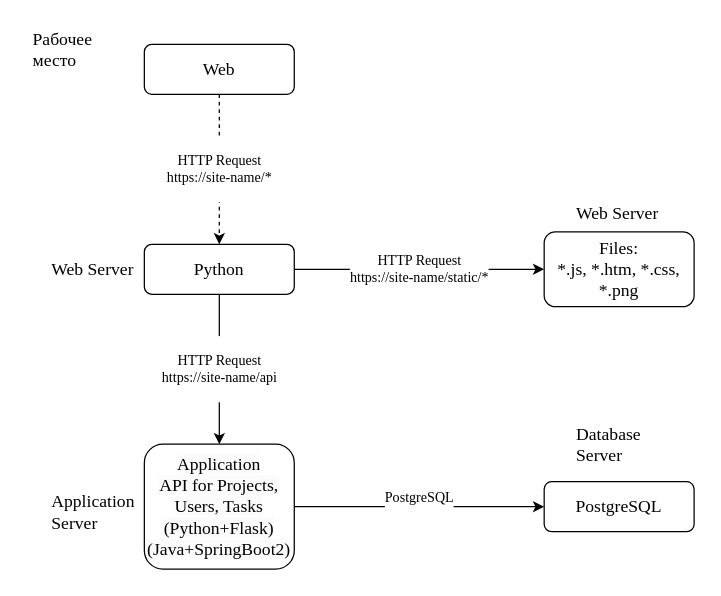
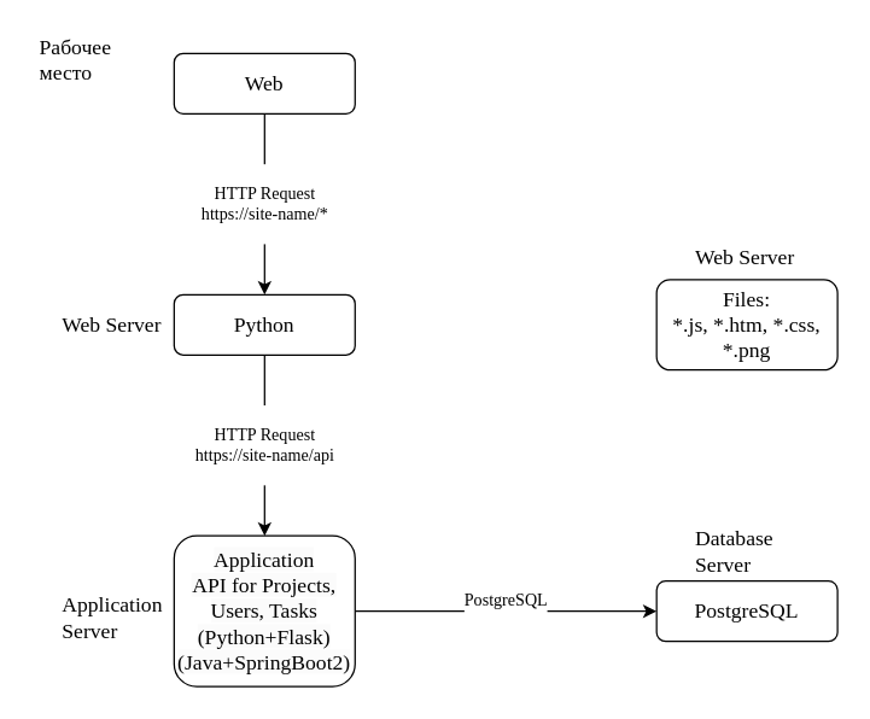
  <mxCell id="0" />
  <mxCell id="1" parent="0" />
- <mxCell id="2" value="&lt;br&gt;&lt;span style=&quot;font-family: Calibri; font-size: 11.29px; font-style: normal; font-variant-ligatures: normal; font-variant-caps: normal; font-weight: 400; letter-spacing: normal; orphans: 2; text-align: center; text-indent: 0px; text-transform: none; widows: 2; word-spacing: 0px; -webkit-text-stroke-width: 0px; white-space: nowrap; background-color: rgb(255, 255, 255); text-decoration-thickness: initial; text-decoration-style: initial; text-decoration-color: initial; float: none; display: inline !important;&quot;&gt;HTTP Request&lt;/span&gt;&lt;br style=&quot;forced-color-adjust: none; font-family: Calibri; font-size: 11.29px; font-style: normal; font-variant-ligatures: normal; font-variant-caps: normal; font-weight: 400; letter-spacing: normal; orphans: 2; text-align: center; text-indent: 0px; text-transform: none; widows: 2; word-spacing: 0px; -webkit-text-stroke-width: 0px; white-space: nowrap; background-color: rgb(255, 255, 255); text-decoration-thickness: initial; text-decoration-style: initial; text-decoration-color: initial;&quot;&gt;&lt;span style=&quot;font-family: Calibri; font-size: 11.29px; font-style: normal; font-variant-ligatures: normal; font-variant-caps: normal; font-weight: 400; letter-spacing: normal; orphans: 2; text-align: center; text-indent: 0px; text-transform: none; widows: 2; word-spacing: 0px; -webkit-text-stroke-width: 0px; white-space: nowrap; background-color: rgb(255, 255, 255); text-decoration-thickness: initial; text-decoration-style: initial; text-decoration-color: initial; float: none; display: inline !important;&quot;&gt;https://site-name/*&lt;/span&gt;&lt;div&gt;&lt;br/&gt;&lt;/div&gt;" style="edgeStyle=orthogonalEdgeStyle;rounded=0;orthogonalLoop=1;jettySize=auto;html=1;entryX=0.5;entryY=0;entryDx=0;entryDy=0;dashed=1;" edge="1" parent="1" source="3" target="6"><mxGeometry relative="1" as="geometry" /></mxCell>
+ <mxCell id="2" value="&lt;br&gt;&lt;span style=&quot;font-family: Calibri; font-size: 11.29px; font-style: normal; font-variant-ligatures: normal; font-variant-caps: normal; font-weight: 400; letter-spacing: normal; orphans: 2; text-align: center; text-indent: 0px; text-transform: none; widows: 2; word-spacing: 0px; -webkit-text-stroke-width: 0px; white-space: nowrap; background-color: rgb(255, 255, 255); text-decoration-thickness: initial; text-decoration-style: initial; text-decoration-color: initial; float: none; display: inline !important;&quot;&gt;HTTP Request&lt;/span&gt;&lt;br style=&quot;forced-color-adjust: none; font-family: Calibri; font-size: 11.29px; font-style: normal; font-variant-ligatures: normal; font-variant-caps: normal; font-weight: 400; letter-spacing: normal; orphans: 2; text-align: center; text-indent: 0px; text-transform: none; widows: 2; word-spacing: 0px; -webkit-text-stroke-width: 0px; white-space: nowrap; background-color: rgb(255, 255, 255); text-decoration-thickness: initial; text-decoration-style: initial; text-decoration-color: initial;&quot;&gt;&lt;span style=&quot;font-family: Calibri; font-size: 11.29px; font-style: normal; font-variant-ligatures: normal; font-variant-caps: normal; font-weight: 400; letter-spacing: normal; orphans: 2; text-align: center; text-indent: 0px; text-transform: none; widows: 2; word-spacing: 0px; -webkit-text-stroke-width: 0px; white-space: nowrap; background-color: rgb(255, 255, 255); text-decoration-thickness: initial; text-decoration-style: initial; text-decoration-color: initial; float: none; display: inline !important;&quot;&gt;https://site-name/*&lt;/span&gt;&lt;div&gt;&lt;br/&gt;&lt;/div&gt;" style="edgeStyle=orthogonalEdgeStyle;rounded=0;orthogonalLoop=1;jettySize=auto;html=1;entryX=0.5;entryY=0;entryDx=0;entryDy=0;" edge="1" parent="1" source="3" target="6"><mxGeometry relative="1" as="geometry" /></mxCell>
  <mxCell id="3" value="&lt;span style=&quot;font-family: Calibri; font-size: 14.11px;&quot;&gt;Web&lt;/span&gt;" style="rounded=1;whiteSpace=wrap;html=1;fontSize=12;glass=0;strokeWidth=1;shadow=0;fontColor=#000000;" vertex="1" parent="1"><mxGeometry x="115" y="35" width="120" height="40" as="geometry" /></mxCell>
  <mxCell id="4" value="&lt;br&gt;&lt;span style=&quot;font-family: Calibri; font-size: 11.29px; font-style: normal; font-variant-ligatures: normal; font-variant-caps: normal; font-weight: 400; letter-spacing: normal; orphans: 2; text-align: center; text-indent: 0px; text-transform: none; widows: 2; word-spacing: 0px; -webkit-text-stroke-width: 0px; white-space: nowrap; background-color: rgb(255, 255, 255); text-decoration-thickness: initial; text-decoration-style: initial; text-decoration-color: initial; float: none; display: inline !important;&quot;&gt;HTTP Request&lt;/span&gt;&lt;br style=&quot;forced-color-adjust: none; font-family: Calibri; font-size: 11.29px; font-style: normal; font-variant-ligatures: normal; font-variant-caps: normal; font-weight: 400; letter-spacing: normal; orphans: 2; text-align: center; text-indent: 0px; text-transform: none; widows: 2; word-spacing: 0px; -webkit-text-stroke-width: 0px; white-space: nowrap; background-color: rgb(255, 255, 255); text-decoration-thickness: initial; text-decoration-style: initial; text-decoration-color: initial;&quot;&gt;&lt;span style=&quot;font-family: Calibri; font-size: 11.29px; font-style: normal; font-variant-ligatures: normal; font-variant-caps: normal; font-weight: 400; letter-spacing: normal; orphans: 2; text-align: center; text-indent: 0px; text-transform: none; widows: 2; word-spacing: 0px; -webkit-text-stroke-width: 0px; white-space: nowrap; background-color: rgb(255, 255, 255); text-decoration-thickness: initial; text-decoration-style: initial; text-decoration-color: initial; float: none; display: inline !important;&quot;&gt;https://site-name/api&lt;/span&gt;&lt;div&gt;&lt;br/&gt;&lt;/div&gt;" style="edgeStyle=orthogonalEdgeStyle;rounded=0;orthogonalLoop=1;jettySize=auto;html=1;entryX=0.5;entryY=0;entryDx=0;entryDy=0;" edge="1" parent="1" source="6" target="8"><mxGeometry relative="1" as="geometry" /></mxCell>
- <mxCell id="5" value="&lt;br&gt;&lt;span style=&quot;font-family: Calibri; font-size: 11.29px; font-style: normal; font-variant-ligatures: normal; font-variant-caps: normal; font-weight: 400; letter-spacing: normal; orphans: 2; text-align: center; text-indent: 0px; text-transform: none; widows: 2; word-spacing: 0px; -webkit-text-stroke-width: 0px; white-space: nowrap; background-color: rgb(255, 255, 255); text-decoration-thickness: initial; text-decoration-style: initial; text-decoration-color: initial; float: none; display: inline !important;&quot;&gt;HTTP Request&lt;/span&gt;&lt;br style=&quot;forced-color-adjust: none; font-family: Calibri; font-size: 11.29px; font-style: normal; font-variant-ligatures: normal; font-variant-caps: normal; font-weight: 400; letter-spacing: normal; orphans: 2; text-align: center; text-indent: 0px; text-transform: none; widows: 2; word-spacing: 0px; -webkit-text-stroke-width: 0px; white-space: nowrap; background-color: rgb(255, 255, 255); text-decoration-thickness: initial; text-decoration-style: initial; text-decoration-color: initial;&quot;&gt;&lt;span style=&quot;font-family: Calibri; font-size: 11.29px; font-style: normal; font-variant-ligatures: normal; font-variant-caps: normal; font-weight: 400; letter-spacing: normal; orphans: 2; text-align: center; text-indent: 0px; text-transform: none; widows: 2; word-spacing: 0px; -webkit-text-stroke-width: 0px; white-space: nowrap; background-color: rgb(255, 255, 255); text-decoration-thickness: initial; text-decoration-style: initial; text-decoration-color: initial; float: none; display: inline !important;&quot;&gt;https://site-name/static/*&lt;/span&gt;&lt;div&gt;&lt;br/&gt;&lt;/div&gt;" style="edgeStyle=orthogonalEdgeStyle;rounded=0;orthogonalLoop=1;jettySize=auto;html=1;entryX=0;entryY=0.5;entryDx=0;entryDy=0;" edge="1" parent="1" source="6" target="10"><mxGeometry relative="1" as="geometry"><mxPoint as="offset" /></mxGeometry></mxCell>
  <mxCell id="6" value="&lt;span style=&quot;font-family: Calibri; font-size: 14.11px;&quot;&gt;Python&lt;/span&gt;" style="rounded=1;whiteSpace=wrap;html=1;fontSize=12;glass=0;strokeWidth=1;shadow=0;fontColor=default;" vertex="1" parent="1"><mxGeometry x="115" y="195" width="120" height="40" as="geometry" /></mxCell>
  <mxCell id="7" value="&#10;&lt;span style=&quot;font-family: Calibri; font-size: 11.29px; font-style: normal; font-variant-ligatures: normal; font-variant-caps: normal; font-weight: 400; letter-spacing: normal; orphans: 2; text-align: center; text-indent: 0px; text-transform: none; widows: 2; word-spacing: 0px; -webkit-text-stroke-width: 0px; white-space: nowrap; background-color: rgb(255, 255, 255); text-decoration-thickness: initial; text-decoration-style: initial; text-decoration-color: initial; float: none; display: inline !important;&quot;&gt;PostgreSQL&lt;/span&gt;&#10;&#10;" style="edgeStyle=orthogonalEdgeStyle;rounded=0;orthogonalLoop=1;jettySize=auto;html=1;fontColor=default;" edge="1" parent="1" source="8" target="9"><mxGeometry relative="1" as="geometry" /></mxCell>
  <mxCell id="8" value="&lt;br&gt;&lt;span style=&quot;font-family: Calibri; font-size: 14.11px; font-style: normal; font-variant-ligatures: normal; font-variant-caps: normal; font-weight: 400; letter-spacing: normal; orphans: 2; text-align: center; text-indent: 0px; text-transform: none; widows: 2; word-spacing: 0px; -webkit-text-stroke-width: 0px; white-space: normal; background-color: rgb(251, 251, 251); text-decoration-thickness: initial; text-decoration-style: initial; text-decoration-color: initial; float: none; display: inline !important;&quot;&gt;Application&lt;/span&gt;&lt;br style=&quot;forced-color-adjust: none; font-family: Calibri; font-size: 14.11px; font-style: normal; font-variant-ligatures: normal; font-variant-caps: normal; font-weight: 400; letter-spacing: normal; orphans: 2; text-align: center; text-indent: 0px; text-transform: none; widows: 2; word-spacing: 0px; -webkit-text-stroke-width: 0px; white-space: normal; background-color: rgb(251, 251, 251); text-decoration-thickness: initial; text-decoration-style: initial; text-decoration-color: initial;&quot;&gt;&lt;span style=&quot;font-family: Calibri; font-size: 14.11px; font-style: normal; font-variant-ligatures: normal; font-variant-caps: normal; font-weight: 400; letter-spacing: normal; orphans: 2; text-align: center; text-indent: 0px; text-transform: none; widows: 2; word-spacing: 0px; -webkit-text-stroke-width: 0px; white-space: normal; background-color: rgb(251, 251, 251); text-decoration-thickness: initial; text-decoration-style: initial; text-decoration-color: initial; float: none; display: inline !important;&quot;&gt;API for Projects, Users, Tasks&lt;/span&gt;&lt;br style=&quot;forced-color-adjust: none; font-family: Calibri; font-size: 14.11px; font-style: normal; font-variant-ligatures: normal; font-variant-caps: normal; font-weight: 400; letter-spacing: normal; orphans: 2; text-align: center; text-indent: 0px; text-transform: none; widows: 2; word-spacing: 0px; -webkit-text-stroke-width: 0px; white-space: normal; background-color: rgb(251, 251, 251); text-decoration-thickness: initial; text-decoration-style: initial; text-decoration-color: initial;&quot;&gt;&lt;span style=&quot;font-family: Calibri; font-size: 14.11px; font-style: normal; font-variant-ligatures: normal; font-variant-caps: normal; font-weight: 400; letter-spacing: normal; orphans: 2; text-align: center; text-indent: 0px; text-transform: none; widows: 2; word-spacing: 0px; -webkit-text-stroke-width: 0px; white-space: normal; background-color: rgb(251, 251, 251); text-decoration-thickness: initial; text-decoration-style: initial; text-decoration-color: initial; float: none; display: inline !important;&quot;&gt;(Python+Flask)&lt;/span&gt;&lt;br style=&quot;forced-color-adjust: none; font-family: Calibri; font-size: 14.11px; font-style: normal; font-variant-ligatures: normal; font-variant-caps: normal; font-weight: 400; letter-spacing: normal; orphans: 2; text-align: center; text-indent: 0px; text-transform: none; widows: 2; word-spacing: 0px; -webkit-text-stroke-width: 0px; white-space: normal; background-color: rgb(251, 251, 251); text-decoration-thickness: initial; text-decoration-style: initial; text-decoration-color: initial;&quot;&gt;&lt;span style=&quot;font-family: Calibri; font-size: 14.11px; font-style: normal; font-variant-ligatures: normal; font-variant-caps: normal; font-weight: 400; letter-spacing: normal; orphans: 2; text-align: center; text-indent: 0px; text-transform: none; widows: 2; word-spacing: 0px; -webkit-text-stroke-width: 0px; white-space: normal; background-color: rgb(251, 251, 251); text-decoration-thickness: initial; text-decoration-style: initial; text-decoration-color: initial; float: none; display: inline !important;&quot;&gt;(Java+SpringBoot2)&lt;/span&gt;&lt;div&gt;&lt;br&gt;&lt;/div&gt;" style="rounded=1;whiteSpace=wrap;html=1;fontSize=12;glass=0;strokeWidth=1;shadow=0;fontColor=default;" vertex="1" parent="1"><mxGeometry x="115" y="355" width="120" height="100" as="geometry" /></mxCell>
  <mxCell id="9" value="&lt;span style=&quot;font-family: Calibri; font-size: 14.11px;&quot;&gt;PostgreSQL&lt;/span&gt;" style="rounded=1;whiteSpace=wrap;html=1;fontSize=12;glass=0;strokeWidth=1;shadow=0;fontColor=default;" vertex="1" parent="1"><mxGeometry x="435" y="385" width="120" height="40" as="geometry" /></mxCell>
  <mxCell id="10" value="&lt;font style=&quot;letter-spacing: 0px; font-size: 14.11px; font-family: Calibri; direction: ltr; line-height: 16.932px; opacity: 1;&quot;&gt;Files&lt;/font&gt;&lt;font style=&quot;letter-spacing: 0px; font-size: 14.11px; font-family: Themed; direction: ltr; line-height: 16.932px; opacity: 1;&quot;&gt;:&lt;br&gt;*&lt;/font&gt;&lt;font style=&quot;letter-spacing: 0px; font-size: 14.11px; font-family: Themed; direction: ltr; line-height: 16.932px; opacity: 1;&quot;&gt;.js&lt;/font&gt;&lt;font style=&quot;letter-spacing: 0px; font-size: 14.11px; font-family: Themed; direction: ltr; line-height: 16.932px; opacity: 1;&quot;&gt;,&amp;nbsp;&lt;/font&gt;&lt;font style=&quot;letter-spacing: 0px; font-size: 14.11px; font-family: Themed; direction: ltr; line-height: 16.932px; opacity: 1;&quot;&gt;*.htm&lt;/font&gt;&lt;font style=&quot;letter-spacing: 0px; font-size: 14.11px; font-family: Themed; direction: ltr; line-height: 16.932px; opacity: 1;&quot;&gt;, *&lt;/font&gt;&lt;font style=&quot;letter-spacing: 0px; font-size: 14.11px; font-family: Themed; direction: ltr; line-height: 16.932px; opacity: 1;&quot;&gt;.css, *.png&lt;/font&gt;" style="rounded=1;whiteSpace=wrap;html=1;fontSize=12;glass=0;strokeWidth=1;shadow=0;fontColor=default;" vertex="1" parent="1"><mxGeometry x="435" y="185" width="120" height="60" as="geometry" /></mxCell>
  <mxCell id="11" value="&lt;span style=&quot;font-family: Calibri; font-size: 14.11px; text-align: center;&quot;&gt;Рабочее место&lt;/span&gt;" style="text;strokeColor=none;fillColor=none;align=left;verticalAlign=middle;spacingLeft=4;spacingRight=4;overflow=hidden;points=[[0,0.5],[1,0.5]];portConstraint=eastwest;rotatable=0;whiteSpace=wrap;html=1;fontColor=default;" vertex="1" parent="1"><mxGeometry x="20" y="20" width="80" height="35" as="geometry" /></mxCell>
  <mxCell id="12" value="&lt;span style=&quot;font-family: Calibri; font-size: 14.11px; text-align: center;&quot;&gt;Web Server&lt;/span&gt;" style="text;strokeColor=none;fillColor=none;align=left;verticalAlign=middle;spacingLeft=4;spacingRight=4;overflow=hidden;points=[[0,0.5],[1,0.5]];portConstraint=eastwest;rotatable=0;whiteSpace=wrap;html=1;fontColor=default;" vertex="1" parent="1"><mxGeometry x="35" y="200" width="80" height="30" as="geometry" /></mxCell>
  <mxCell id="13" value="&lt;span style=&quot;font-family: Calibri; font-size: 14.11px; text-align: center;&quot;&gt;Application Server&lt;/span&gt;" style="text;strokeColor=none;fillColor=none;align=left;verticalAlign=middle;spacingLeft=4;spacingRight=4;overflow=hidden;points=[[0,0.5],[1,0.5]];portConstraint=eastwest;rotatable=0;whiteSpace=wrap;html=1;fontColor=default;" vertex="1" parent="1"><mxGeometry x="35" y="390" width="80" height="35" as="geometry" /></mxCell>
  <mxCell id="14" value="&lt;span style=&quot;font-family: Calibri; font-size: 14.11px; text-align: center;&quot;&gt;Web Server&lt;/span&gt;" style="text;strokeColor=none;fillColor=none;align=left;verticalAlign=middle;spacingLeft=4;spacingRight=4;overflow=hidden;points=[[0,0.5],[1,0.5]];portConstraint=eastwest;rotatable=0;whiteSpace=wrap;html=1;fontColor=default;" vertex="1" parent="1"><mxGeometry x="455" y="155" width="80" height="30" as="geometry" /></mxCell>
- <mxCell id="15" value="&lt;span style=&quot;font-family: Calibri; font-size: 14.11px; text-align: center;&quot;&gt;Database Server&lt;/span&gt;" style="text;strokeColor=none;fillColor=none;align=left;verticalAlign=middle;spacingLeft=4;spacingRight=4;overflow=hidden;points=[[0,0.5],[1,0.5]];portConstraint=eastwest;rotatable=0;whiteSpace=wrap;html=1;fontColor=default;" vertex="1" parent="1"><mxGeometry x="455" y="335" width="80" height="40" as="geometry" /></mxCell>
+ <mxCell id="15" value="&lt;span style=&quot;font-family: Calibri; font-size: 14.11px; text-align: center;&quot;&gt;Database Server&lt;/span&gt;" style="text;strokeColor=none;fillColor=none;align=left;verticalAlign=middle;spacingLeft=4;spacingRight=4;overflow=hidden;points=[[0,0.5],[1,0.5]];portConstraint=eastwest;rotatable=0;whiteSpace=wrap;html=1;fontColor=default;" vertex="1" parent="1"><mxGeometry x="455" y="345" width="80" height="40" as="geometry" /></mxCell>
